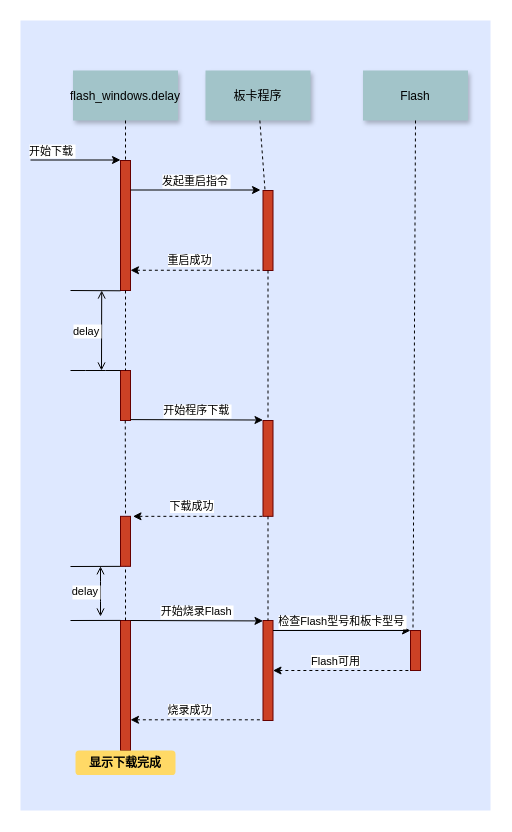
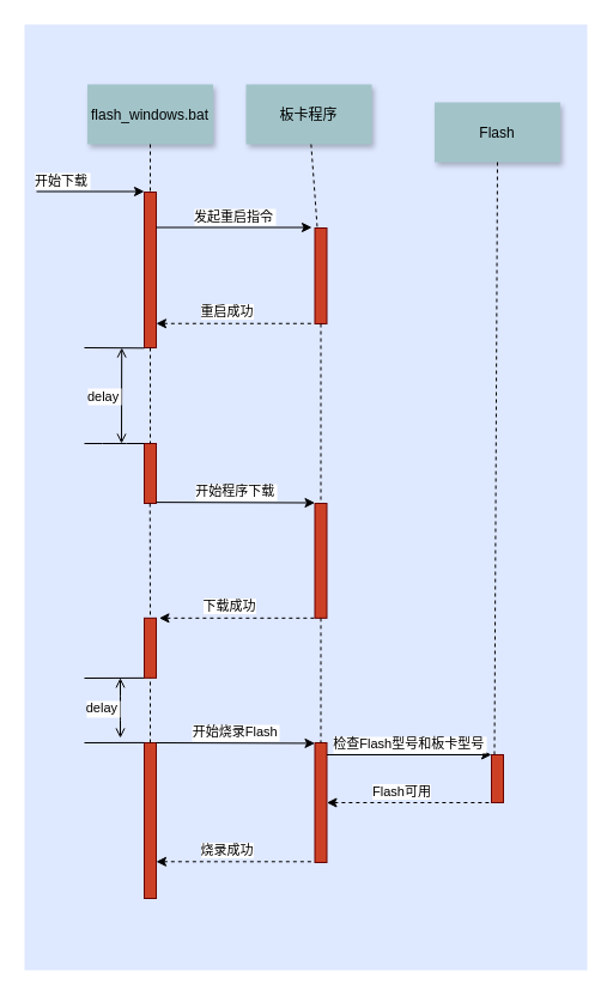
  <mxCell id="0" />
  <mxCell id="1" parent="0" />
  <mxCell id="2" value="" style="fillColor=#DEE8FF;strokeColor=none" parent="1" vertex="1"><mxGeometry x="20" y="20" width="470" height="790" as="geometry" /></mxCell>
  <mxCell id="3" value="" style="fillColor=#CC4125;strokeColor=#660000" parent="1" vertex="1"><mxGeometry x="120" y="160" width="10" height="130" as="geometry" /></mxCell>
  <mxCell id="4" value="开始下载" style="edgeStyle=none;verticalLabelPosition=top;verticalAlign=bottom;labelPosition=left;align=right" parent="1" edge="1"><mxGeometry x="110" y="49.5" width="100" height="100" as="geometry"><mxPoint x="30" y="159.5" as="sourcePoint" /><mxPoint x="120" y="159.5" as="targetPoint" /></mxGeometry></mxCell>
- <mxCell id="5" value="flash_windows.delay" style="shadow=1;fillColor=#A2C4C9;strokeColor=none" parent="1" vertex="1"><mxGeometry x="72.5" y="70" width="105" height="50" as="geometry" /></mxCell>
+ <mxCell id="5" value="flash_windows.bat" style="shadow=1;fillColor=#A2C4C9;strokeColor=none" parent="1" vertex="1"><mxGeometry x="72.5" y="70" width="105" height="50" as="geometry" /></mxCell>
  <mxCell id="6" value="" style="fillColor=#CC4125;strokeColor=#660000" parent="1" vertex="1"><mxGeometry x="262.5" y="190" width="10" height="80" as="geometry" /></mxCell>
  <mxCell id="7" value="板卡程序" style="shadow=1;fillColor=#A2C4C9;strokeColor=none" parent="1" vertex="1"><mxGeometry x="205" y="70" width="105" height="50" as="geometry" /></mxCell>
  <mxCell id="8" value="" style="edgeStyle=none;endArrow=none;dashed=1" parent="1" source="7" target="6" edge="1"><mxGeometry x="272.335" y="165" width="100" height="100" as="geometry"><mxPoint x="267.259" y="120" as="sourcePoint" /><mxPoint x="267.576" y="175" as="targetPoint" /></mxGeometry></mxCell>
  <mxCell id="9" value="发起重启指令" style="edgeStyle=none;verticalLabelPosition=top;verticalAlign=bottom" parent="1" edge="1"><mxGeometry x="220" y="92" width="100" height="100" as="geometry"><mxPoint x="130" y="189.5" as="sourcePoint" /><mxPoint x="260" y="189.5" as="targetPoint" /></mxGeometry></mxCell>
  <mxCell id="10" value="" style="edgeStyle=none;verticalLabelPosition=top;verticalAlign=bottom;endArrow=none;startArrow=classic;dashed=1" parent="1" edge="1"><mxGeometry x="220" y="172.259" width="100" height="100" as="geometry"><mxPoint x="130" y="269.759" as="sourcePoint" /><mxPoint x="260" y="269.759" as="targetPoint" /></mxGeometry></mxCell>
  <mxCell id="11" value="重启成功" style="edgeLabel;html=1;align=center;verticalAlign=middle;resizable=0;points=[];" vertex="1" connectable="0" parent="10"><mxGeometry relative="1" as="geometry"><mxPoint x="-7" y="-10" as="offset" /></mxGeometry></mxCell>
  <mxCell id="12" value="" style="edgeStyle=elbowEdgeStyle;elbow=horizontal;endArrow=none;dashed=1" parent="1" source="5" target="3" edge="1"><mxGeometry x="230.0" y="310" width="100" height="100" as="geometry"><mxPoint x="150" y="420" as="sourcePoint" /><mxPoint x="250" y="320" as="targetPoint" /></mxGeometry></mxCell>
  <mxCell id="13" value="" style="fillColor=#CC4125;strokeColor=#660000" parent="1" vertex="1"><mxGeometry x="120" y="370" width="10" height="50" as="geometry" /></mxCell>
  <mxCell id="14" value="" style="edgeStyle=none;dashed=1;endArrow=none" parent="1" source="3" target="13" edge="1"><mxGeometry x="50" y="300" width="100" height="100" as="geometry"><mxPoint x="-30" y="410" as="sourcePoint" /><mxPoint x="70" y="310" as="targetPoint" /></mxGeometry></mxCell>
  <mxCell id="15" value="" style="edgeStyle=elbowEdgeStyle;elbow=vertical;endArrow=none" parent="1" source="13" edge="1"><mxGeometry x="60" y="310" width="100" height="100" as="geometry"><mxPoint x="-20" y="420" as="sourcePoint" /><mxPoint x="70" y="370" as="targetPoint" /></mxGeometry></mxCell>
  <mxCell id="16" value="delay" style="edgeStyle=elbowEdgeStyle;elbow=horizontal;startArrow=open;endArrow=open;labelPosition=left;align=right" parent="1" edge="1"><mxGeometry x="61.206" y="290" width="100" height="100" as="geometry"><mxPoint x="101.206" y="290" as="sourcePoint" /><mxPoint x="101.206" y="370" as="targetPoint" /></mxGeometry></mxCell>
  <mxCell id="17" value="" style="fillColor=#CC4125;strokeColor=#660000" parent="1" vertex="1"><mxGeometry x="262.5" y="419.997" width="10" height="95.833" as="geometry" /></mxCell>
  <mxCell id="18" value="" style="edgeStyle=none;endArrow=none;dashed=1" parent="1" source="6" target="17" edge="1"><mxGeometry x="376.571" y="339.697" width="100" height="100" as="geometry"><mxPoint x="371.736" y="294.697" as="sourcePoint" /><mxPoint x="371.736" y="474.091" as="targetPoint" /></mxGeometry></mxCell>
  <mxCell id="19" value="" style="fillColor=#CC4125;strokeColor=#660000" parent="1" vertex="1"><mxGeometry x="120" y="620" width="10" height="130" as="geometry" /></mxCell>
  <mxCell id="20" value="" style="edgeStyle=elbowEdgeStyle;elbow=vertical;endArrow=none" parent="1" edge="1"><mxGeometry x="60" y="505.871" width="100" height="100" as="geometry"><mxPoint x="120" y="565.871" as="sourcePoint" /><mxPoint x="70" y="565.871" as="targetPoint" /></mxGeometry></mxCell>
  <mxCell id="21" value="" style="edgeStyle=elbowEdgeStyle;elbow=vertical;endArrow=none" parent="1" edge="1"><mxGeometry x="60.0" y="559.921" width="100" height="100" as="geometry"><mxPoint x="120" y="619.921" as="sourcePoint" /><mxPoint x="70" y="619.921" as="targetPoint" /></mxGeometry></mxCell>
  <mxCell id="22" value="delay" style="edgeStyle=elbowEdgeStyle;elbow=horizontal;startArrow=open;endArrow=open;labelPosition=left;align=right" parent="1" edge="1"><mxGeometry x="61.604" y="555.83" width="100" height="100" as="geometry"><mxPoint x="100" y="565.83" as="sourcePoint" /><mxPoint x="100" y="616" as="targetPoint" /></mxGeometry></mxCell>
  <mxCell id="23" value="开始程序下载" style="edgeStyle=none;verticalLabelPosition=top;verticalAlign=bottom;exitX=0.995;exitY=0.982;exitDx=0;exitDy=0;exitPerimeter=0;" edge="1" parent="1" source="13"><mxGeometry x="222.5" y="322.03" width="100" height="100" as="geometry"><mxPoint x="132.5" y="419.53" as="sourcePoint" /><mxPoint x="262.5" y="419.53" as="targetPoint" /></mxGeometry></mxCell>
  <mxCell id="24" value="" style="edgeStyle=none;verticalLabelPosition=top;verticalAlign=bottom;endArrow=none;startArrow=classic;dashed=1" edge="1" parent="1"><mxGeometry x="222.5" y="418.329" width="100" height="100" as="geometry"><mxPoint x="132.5" y="515.829" as="sourcePoint" /><mxPoint x="262.5" y="515.829" as="targetPoint" /></mxGeometry></mxCell>
  <mxCell id="25" value="下载成功" style="edgeLabel;html=1;align=center;verticalAlign=middle;resizable=0;points=[];" vertex="1" connectable="0" parent="24"><mxGeometry relative="1" as="geometry"><mxPoint x="-7" y="-10" as="offset" /></mxGeometry></mxCell>
  <mxCell id="26" value="" style="fillColor=#CC4125;strokeColor=#660000" vertex="1" parent="1"><mxGeometry x="120" y="515.83" width="10" height="50" as="geometry" /></mxCell>
  <mxCell id="27" value="" style="edgeStyle=none;dashed=1;endArrow=none;entryX=0.5;entryY=0;entryDx=0;entryDy=0;" edge="1" parent="1" target="26"><mxGeometry x="49.77" y="430" width="100" height="100" as="geometry"><mxPoint x="124.77" y="420" as="sourcePoint" /><mxPoint x="124.77" y="500" as="targetPoint" /></mxGeometry></mxCell>
  <mxCell id="28" value="" style="edgeStyle=elbowEdgeStyle;elbow=vertical;endArrow=none" edge="1" parent="1"><mxGeometry x="60" y="230" width="100" height="100" as="geometry"><mxPoint x="120" y="290.286" as="sourcePoint" /><mxPoint x="70" y="290" as="targetPoint" /></mxGeometry></mxCell>
  <mxCell id="29" value="" style="fillColor=#CC4125;strokeColor=#660000" vertex="1" parent="1"><mxGeometry x="262.5" y="620" width="10" height="100" as="geometry" /></mxCell>
  <mxCell id="30" value="开始烧录Flash" style="edgeStyle=none;verticalLabelPosition=top;verticalAlign=bottom;exitX=0.995;exitY=0.982;exitDx=0;exitDy=0;exitPerimeter=0;" edge="1" parent="1"><mxGeometry x="222.5" y="522.93" width="100" height="100" as="geometry"><mxPoint x="129.95" y="620" as="sourcePoint" /><mxPoint x="262.5" y="620.43" as="targetPoint" /></mxGeometry></mxCell>
  <mxCell id="31" value="" style="fillColor=#CC4125;strokeColor=#660000" vertex="1" parent="1"><mxGeometry x="410" y="630.004" width="10" height="40" as="geometry" /></mxCell>
  <mxCell id="32" value="" style="edgeStyle=none;verticalLabelPosition=top;verticalAlign=bottom;endArrow=none;startArrow=classic;dashed=1;entryX=0;entryY=1;entryDx=0;entryDy=0;" edge="1" parent="1" target="31"><mxGeometry x="362.5" y="572.509" width="100" height="100" as="geometry"><mxPoint x="272.5" y="670.009" as="sourcePoint" /><mxPoint x="402.5" y="670.009" as="targetPoint" /></mxGeometry></mxCell>
  <mxCell id="33" value="Flash可用" style="edgeLabel;html=1;align=center;verticalAlign=middle;resizable=0;points=[];" vertex="1" connectable="0" parent="32"><mxGeometry relative="1" as="geometry"><mxPoint x="-7" y="-10" as="offset" /></mxGeometry></mxCell>
  <mxCell id="34" value="检查Flash型号和板卡型号" style="edgeStyle=none;verticalLabelPosition=top;verticalAlign=bottom;exitX=0.995;exitY=0.982;exitDx=0;exitDy=0;exitPerimeter=0;entryX=0;entryY=0;entryDx=0;entryDy=0;" edge="1" parent="1" target="31"><mxGeometry x="365.05" y="532.93" width="100" height="100" as="geometry"><mxPoint x="272.5" y="630" as="sourcePoint" /><mxPoint x="405.05" y="630.43" as="targetPoint" /></mxGeometry></mxCell>
  <mxCell id="35" value="" style="edgeStyle=none;verticalLabelPosition=top;verticalAlign=bottom;endArrow=none;startArrow=classic;dashed=1" edge="1" parent="1"><mxGeometry x="220" y="621.809" width="100" height="100" as="geometry"><mxPoint x="130" y="719.309" as="sourcePoint" /><mxPoint x="260" y="719.309" as="targetPoint" /></mxGeometry></mxCell>
  <mxCell id="36" value="烧录成功" style="edgeLabel;html=1;align=center;verticalAlign=middle;resizable=0;points=[];" vertex="1" connectable="0" parent="35"><mxGeometry relative="1" as="geometry"><mxPoint x="-7" y="-10" as="offset" /></mxGeometry></mxCell>
- <mxCell id="37" value="显示下载完成" style="rounded=1;fontStyle=1;fillColor=#FFD966;strokeColor=none" vertex="1" parent="1"><mxGeometry x="75" y="750" width="100" height="24.59" as="geometry" /></mxCell>
- <mxCell id="38" value="Flash" style="shadow=1;fillColor=#A2C4C9;strokeColor=none" vertex="1" parent="1"><mxGeometry x="362.5" y="70" width="105" height="50" as="geometry" /></mxCell>
+ <mxCell id="38" value="Flash" style="shadow=1;fillColor=#A2C4C9;strokeColor=none" vertex="1" parent="1"><mxGeometry x="362.5" y="85" width="105" height="50" as="geometry" /></mxCell>
  <mxCell id="39" value="" style="edgeStyle=none;endArrow=none;dashed=1;entryX=0.25;entryY=0;entryDx=0;entryDy=0;exitX=0.5;exitY=1;exitDx=0;exitDy=0;" edge="1" parent="1" source="38" target="31"><mxGeometry x="506.151" y="189.697" width="100" height="100" as="geometry"><mxPoint x="397.08" y="120" as="sourcePoint" /><mxPoint x="397.08" y="269.997" as="targetPoint" /></mxGeometry></mxCell>
  <mxCell id="40" value="" style="edgeStyle=none;endArrow=none;dashed=1;exitX=0.5;exitY=1;exitDx=0;exitDy=0;" edge="1" parent="1" source="17" target="29"><mxGeometry x="386.571" y="349.697" width="100" height="100" as="geometry"><mxPoint x="277.5" y="280" as="sourcePoint" /><mxPoint x="277.5" y="429.997" as="targetPoint" /></mxGeometry></mxCell>
  <mxCell id="41" value="" style="edgeStyle=none;endArrow=none;dashed=1;entryX=0.5;entryY=1;entryDx=0;entryDy=0;exitX=0.5;exitY=0;exitDx=0;exitDy=0;" edge="1" parent="1" source="19" target="26"><mxGeometry x="396.571" y="359.697" width="100" height="100" as="geometry"><mxPoint x="287.5" y="290" as="sourcePoint" /><mxPoint x="287.5" y="439.997" as="targetPoint" /></mxGeometry></mxCell>
